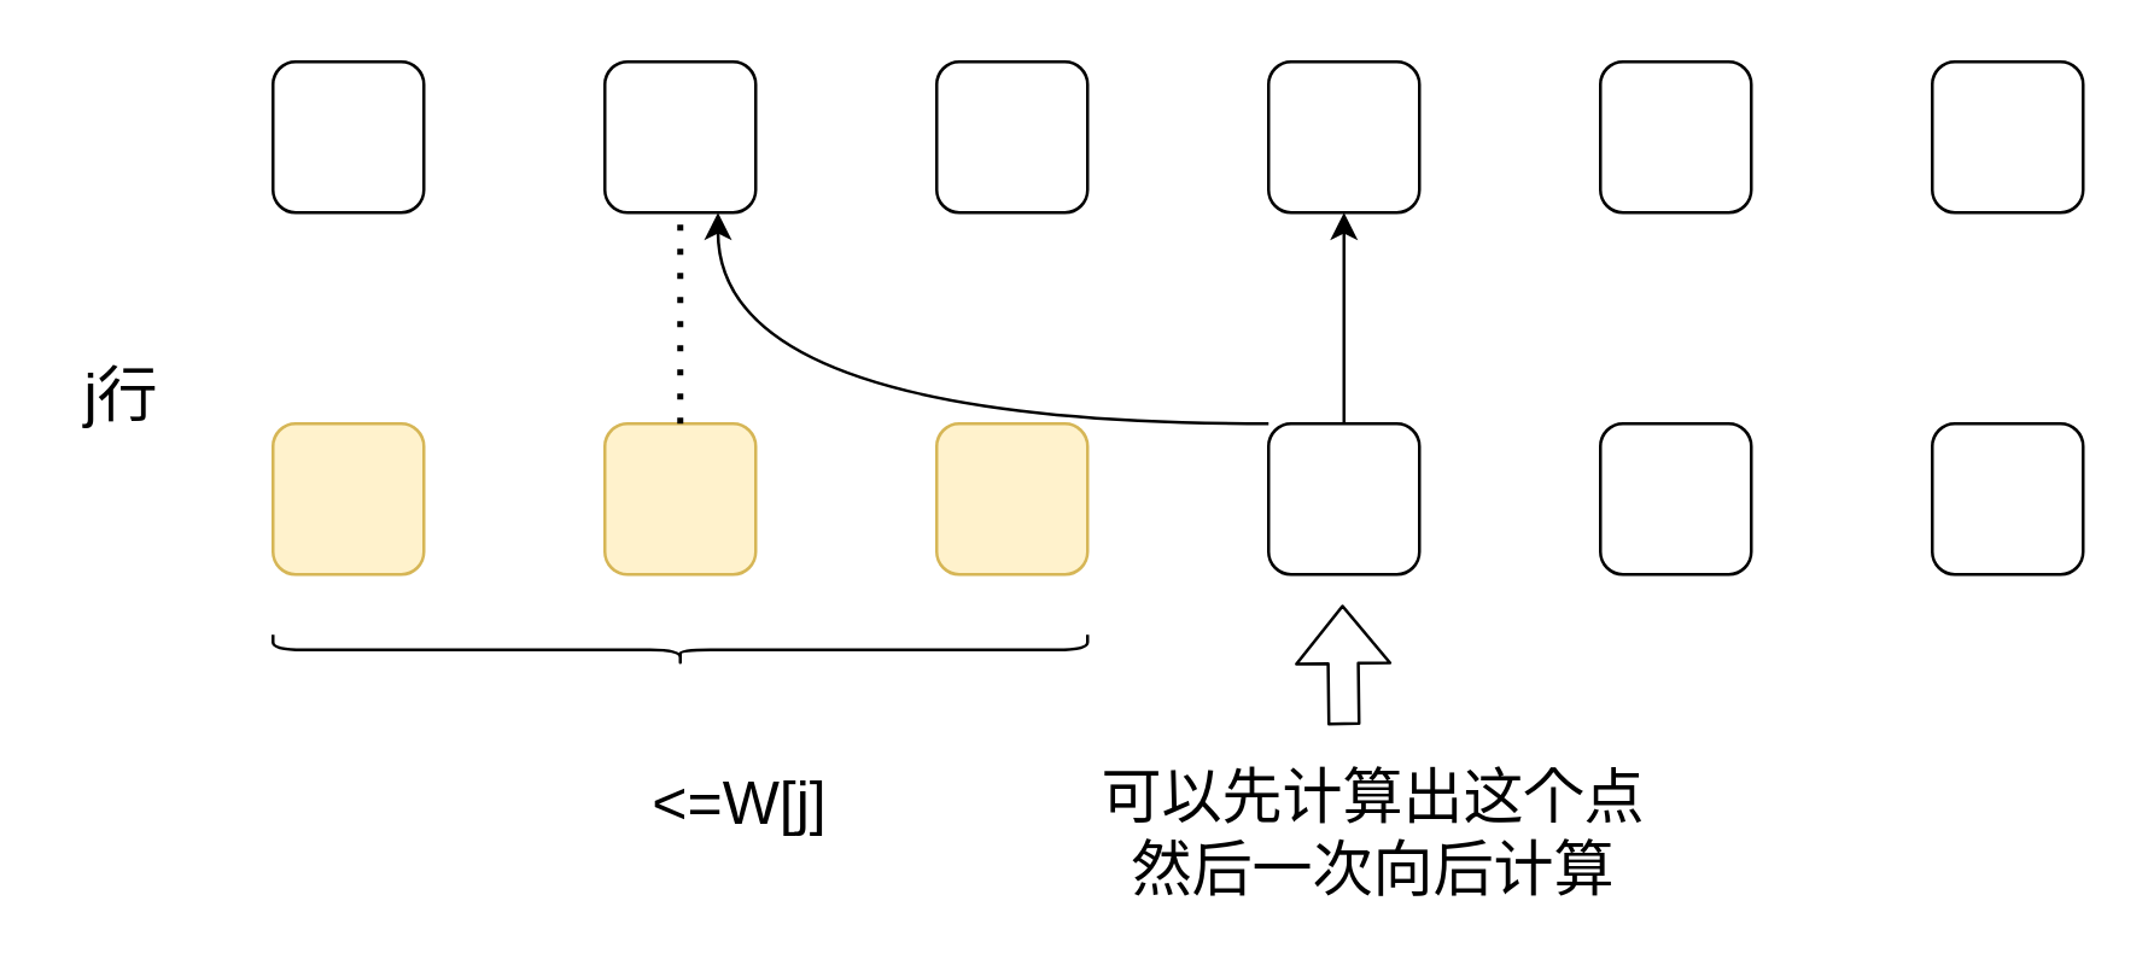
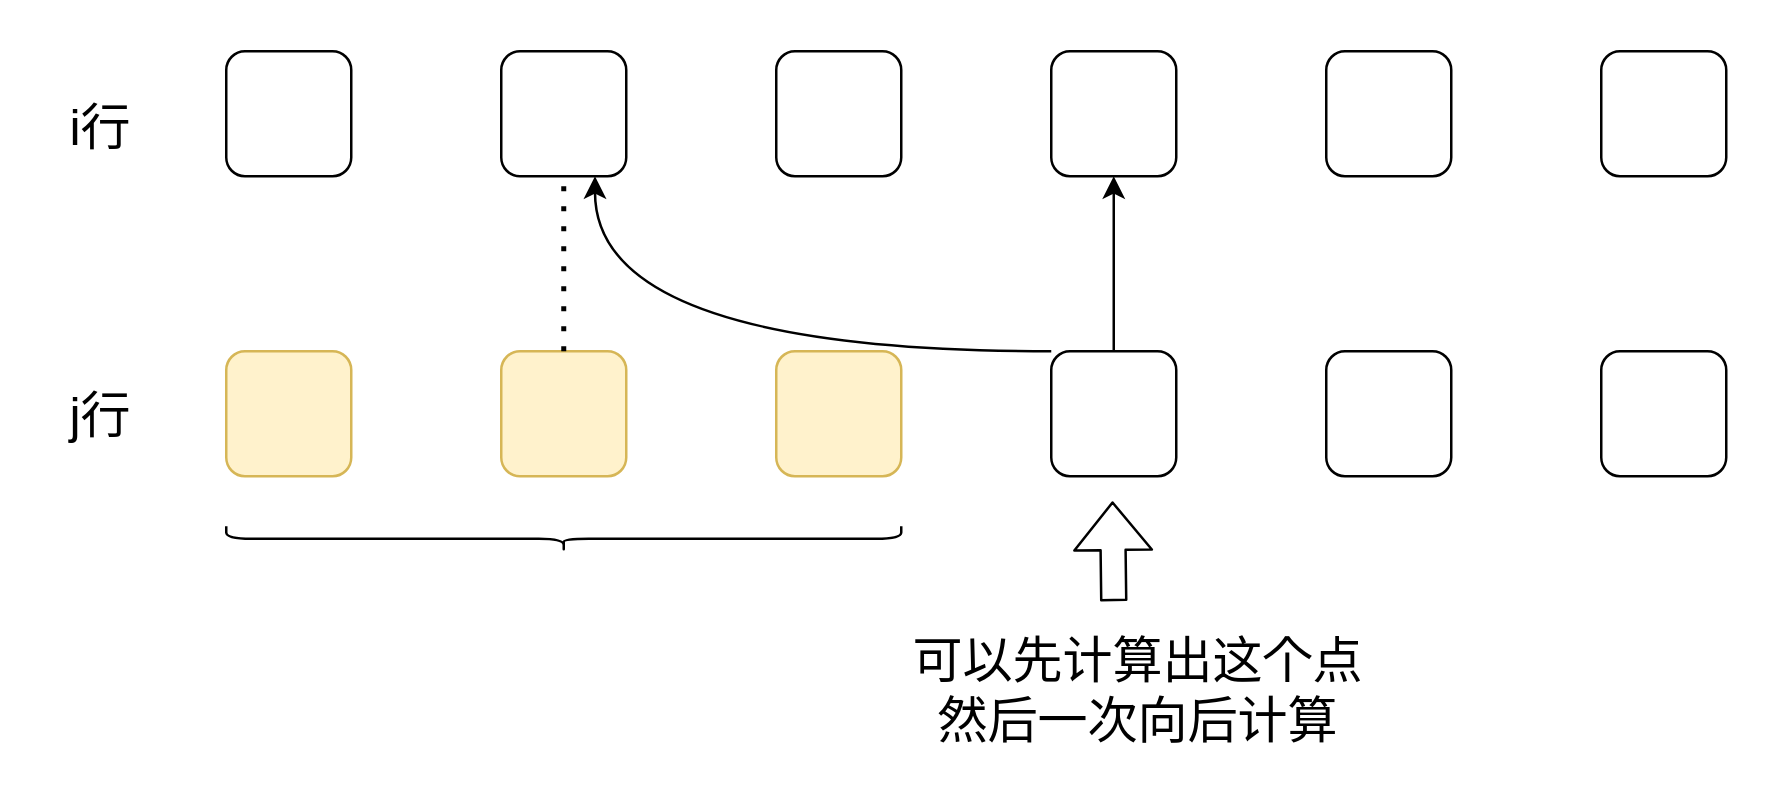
  <mxCell id="0" />
  <mxCell id="1" parent="0" />
  <mxCell id="2" value="" style="rounded=1;whiteSpace=wrap;html=1;" vertex="1" parent="1"><mxGeometry x="90" y="20" width="50" height="50" as="geometry" /></mxCell>
  <mxCell id="3" value="" style="rounded=1;whiteSpace=wrap;html=1;" vertex="1" parent="1"><mxGeometry x="200" y="20" width="50" height="50" as="geometry" /></mxCell>
  <mxCell id="4" value="" style="rounded=1;whiteSpace=wrap;html=1;" vertex="1" parent="1"><mxGeometry x="310" y="20" width="50" height="50" as="geometry" /></mxCell>
  <mxCell id="5" value="" style="rounded=1;whiteSpace=wrap;html=1;" vertex="1" parent="1"><mxGeometry x="420" y="20" width="50" height="50" as="geometry" /></mxCell>
  <mxCell id="6" value="" style="rounded=1;whiteSpace=wrap;html=1;" vertex="1" parent="1"><mxGeometry x="530" y="20" width="50" height="50" as="geometry" /></mxCell>
  <mxCell id="7" value="" style="rounded=1;whiteSpace=wrap;html=1;" vertex="1" parent="1"><mxGeometry x="640" y="20" width="50" height="50" as="geometry" /></mxCell>
  <mxCell id="8" value="" style="rounded=1;whiteSpace=wrap;html=1;fillColor=#fff2cc;strokeColor=#d6b656;" vertex="1" parent="1"><mxGeometry x="90" y="140" width="50" height="50" as="geometry" /></mxCell>
  <mxCell id="9" value="" style="rounded=1;whiteSpace=wrap;html=1;fillColor=#fff2cc;strokeColor=#d6b656;" vertex="1" parent="1"><mxGeometry x="200" y="140" width="50" height="50" as="geometry" /></mxCell>
  <mxCell id="10" value="" style="rounded=1;whiteSpace=wrap;html=1;fillColor=#fff2cc;strokeColor=#d6b656;" vertex="1" parent="1"><mxGeometry x="310" y="140" width="50" height="50" as="geometry" /></mxCell>
  <mxCell id="11" style="edgeStyle=orthogonalEdgeStyle;rounded=0;orthogonalLoop=1;jettySize=auto;html=1;entryX=0.5;entryY=1;entryDx=0;entryDy=0;" edge="1" parent="1" source="13" target="5"><mxGeometry relative="1" as="geometry" /></mxCell>
  <mxCell id="12" style="edgeStyle=orthogonalEdgeStyle;rounded=0;orthogonalLoop=1;jettySize=auto;html=1;entryX=0.75;entryY=1;entryDx=0;entryDy=0;curved=1;" edge="1" parent="1" source="13" target="3"><mxGeometry relative="1" as="geometry"><Array as="points"><mxPoint x="238" y="140" /></Array></mxGeometry></mxCell>
  <mxCell id="13" value="" style="rounded=1;whiteSpace=wrap;html=1;" vertex="1" parent="1"><mxGeometry x="420" y="140" width="50" height="50" as="geometry" /></mxCell>
  <mxCell id="14" value="" style="rounded=1;whiteSpace=wrap;html=1;" vertex="1" parent="1"><mxGeometry x="530" y="140" width="50" height="50" as="geometry" /></mxCell>
  <mxCell id="15" value="" style="rounded=1;whiteSpace=wrap;html=1;" vertex="1" parent="1"><mxGeometry x="640" y="140" width="50" height="50" as="geometry" /></mxCell>
  <mxCell id="16" value="" style="shape=curlyBracket;whiteSpace=wrap;html=1;rounded=1;direction=north;" vertex="1" parent="1"><mxGeometry x="90" y="210" width="270" height="10" as="geometry" /></mxCell>
- <mxCell id="17" value="&amp;lt;=W[j]" style="text;html=1;strokeColor=none;fillColor=none;align=center;verticalAlign=middle;whiteSpace=wrap;rounded=0;fontSize=20;" vertex="1" parent="1"><mxGeometry x="200" y="240" width="90" height="50" as="geometry" /></mxCell>
- <mxCell id="19" value="j行" style="text;html=1;strokeColor=none;fillColor=none;align=center;verticalAlign=middle;whiteSpace=wrap;rounded=0;fontSize=20;" vertex="1" parent="1"><mxGeometry x="20" y="120" width="40" height="20" as="geometry" /></mxCell>
+ <mxCell id="18" value="i行" style="text;html=1;strokeColor=none;fillColor=none;align=center;verticalAlign=middle;whiteSpace=wrap;rounded=0;fontSize=20;" vertex="1" parent="1"><mxGeometry x="20" y="40" width="40" height="20" as="geometry" /></mxCell>
+ <mxCell id="19" value="j行" style="text;html=1;strokeColor=none;fillColor=none;align=center;verticalAlign=middle;whiteSpace=wrap;rounded=0;fontSize=20;" vertex="1" parent="1"><mxGeometry x="20" y="155" width="40" height="20" as="geometry" /></mxCell>
  <mxCell id="20" value="" style="shape=flexArrow;endArrow=classic;html=1;fontSize=20;" edge="1" parent="1"><mxGeometry width="50" height="50" relative="1" as="geometry"><mxPoint x="445" y="240" as="sourcePoint" /><mxPoint x="444.5" y="200" as="targetPoint" /></mxGeometry></mxCell>
  <mxCell id="21" value="可以先计算出这个点&lt;br&gt;然后一次向后计算" style="text;html=1;strokeColor=none;fillColor=none;align=center;verticalAlign=middle;whiteSpace=wrap;rounded=0;fontSize=20;" vertex="1" parent="1"><mxGeometry x="360" y="250" width="190" height="50" as="geometry" /></mxCell>
  <mxCell id="22" value="" style="endArrow=none;dashed=1;html=1;dashPattern=1 3;strokeWidth=2;fontSize=20;exitX=0.5;exitY=0;exitDx=0;exitDy=0;entryX=0.5;entryY=1;entryDx=0;entryDy=0;" edge="1" parent="1" source="9" target="3"><mxGeometry width="50" height="50" relative="1" as="geometry"><mxPoint x="370" y="230" as="sourcePoint" /><mxPoint x="420" y="180" as="targetPoint" /></mxGeometry></mxCell>
